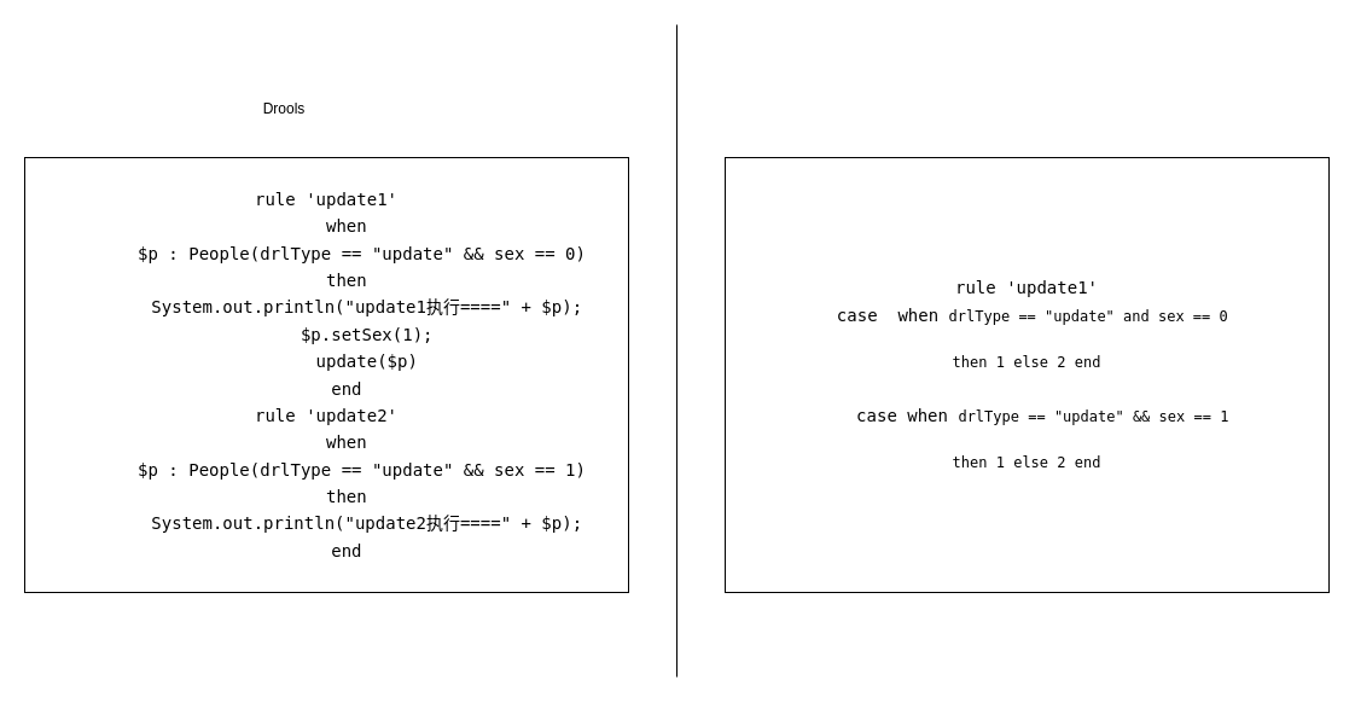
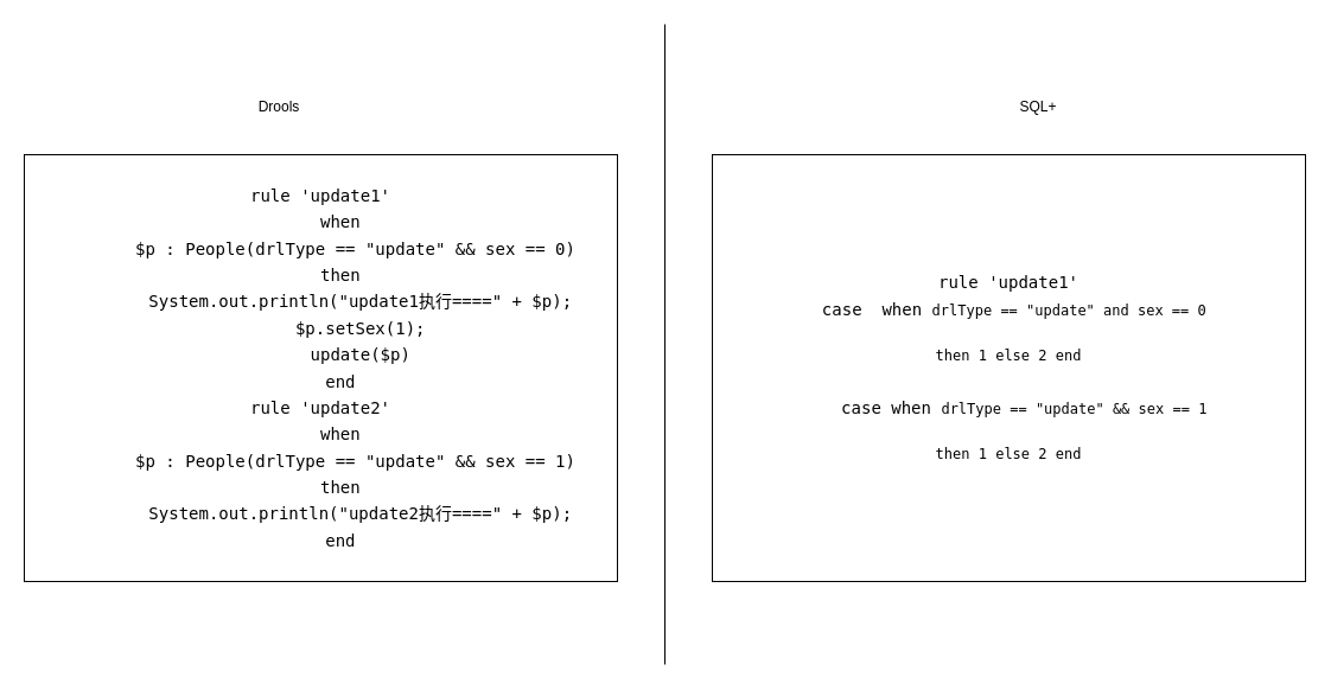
  <mxCell id="0" />
  <mxCell id="1" parent="0" />
  <mxCell id="2" value="&lt;pre style=&quot;box-sizing: border-box ; overflow: auto ; margin-top: 0px ; margin-bottom: 0px ; padding: 8px 0.5rem ; line-height: 1.6 ; border: none ; width: 450px&quot;&gt;&lt;span style=&quot;font-size: 14px&quot;&gt;rule 'update1'&lt;br/&gt;    when&lt;br/&gt;       $p : People(drlType == &quot;update&quot; &amp;amp;&amp;amp; sex == 0)&lt;br/&gt;    then&lt;br/&gt;        System.out.println(&quot;update1执行====&quot; + $p);&lt;br/&gt;        $p.setSex(1);&lt;br/&gt;        update($p)&lt;br/&gt;    end&lt;br/&gt;rule 'update2'&lt;br/&gt;    when&lt;br/&gt;       $p : People(drlType == &quot;update&quot; &amp;amp;&amp;amp; sex == 1)&lt;br/&gt;    then&lt;br/&gt;        System.out.println(&quot;update2执行====&quot; + $p);&lt;br/&gt;    end&lt;br&gt;&lt;/span&gt;&lt;/pre&gt;" style="rounded=0;whiteSpace=wrap;html=1;" vertex="1" parent="1"><mxGeometry x="20" y="130" width="500" height="360" as="geometry" /></mxCell>
  <mxCell id="3" value="Drools" style="text;html=1;strokeColor=none;fillColor=none;align=center;verticalAlign=middle;whiteSpace=wrap;rounded=0;" vertex="1" parent="1"><mxGeometry x="170" y="80" width="130" height="20" as="geometry" /></mxCell>
  <mxCell id="4" value="" style="endArrow=none;html=1;" edge="1" parent="1"><mxGeometry width="50" height="50" relative="1" as="geometry"><mxPoint x="560" y="560" as="sourcePoint" /><mxPoint x="560" y="20" as="targetPoint" /></mxGeometry></mxCell>
  <mxCell id="5" value="&lt;pre style=&quot;box-sizing: border-box ; overflow: auto ; margin-top: 0px ; margin-bottom: 0px ; padding: 8px 0.5rem ; line-height: 1.6 ; border: none ; width: 450px&quot;&gt;&lt;span style=&quot;font-size: 14px&quot;&gt;rule 'update1'&lt;br&gt;  case  when &lt;/span&gt;drlType == &quot;update&quot; and sex == 0 &lt;/pre&gt;&lt;pre style=&quot;box-sizing: border-box ; overflow: auto ; margin-top: 0px ; margin-bottom: 0px ; padding: 8px 0.5rem ; line-height: 1.6 ; border: none ; width: 450px&quot;&gt;then 1 else 2 end&lt;span style=&quot;font-size: 14px&quot;&gt;&lt;br&gt;&lt;/span&gt;&lt;span style=&quot;font-size: 14px&quot;&gt;    &lt;br&gt;    case when &lt;/span&gt;drlType == &quot;update&quot; &amp;amp;&amp;amp; sex == 1 &lt;/pre&gt;&lt;pre style=&quot;box-sizing: border-box ; overflow: auto ; margin-top: 0px ; margin-bottom: 0px ; padding: 8px 0.5rem ; line-height: 1.6 ; border: none ; width: 450px&quot;&gt;then 1 else 2 end&lt;span style=&quot;font-size: 14px&quot;&gt;&lt;br&gt;&lt;/span&gt;&lt;/pre&gt;" style="rounded=0;whiteSpace=wrap;html=1;" vertex="1" parent="1"><mxGeometry x="600" y="130" width="500" height="360" as="geometry" /></mxCell>
+ <mxCell id="6" value="SQL+" style="text;html=1;strokeColor=none;fillColor=none;align=center;verticalAlign=middle;whiteSpace=wrap;rounded=0;" vertex="1" parent="1"><mxGeometry x="810" y="80" width="130" height="20" as="geometry" /></mxCell>
